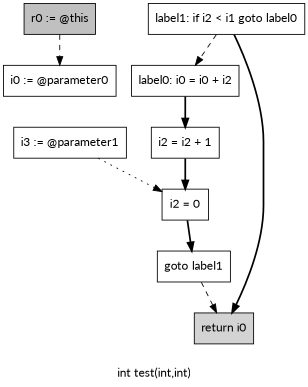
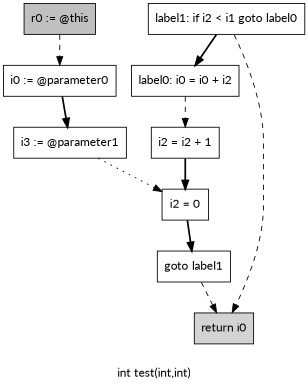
  digraph {
    fontname=Lato
    label="int test(int,int)"
    node [fontname=Lato shape=box]
    edge [fontname=Lato style=dashed]
    n1 [fillcolor=gray label="r0 := @this" style=filled]
    n2 [label="i0 := @parameter0"]
    n3 [label="i3 := @parameter1"]
    n4 [label="i2 = 0"]
    n5 [label="goto label1"]
    n6 [fillcolor=lightgray label="return i0" style=filled]
    n7 [label="label1: if i2 < i1 goto label0"]
    n8 [label="label0: i0 = i0 + i2"]
    n9 [label="i2 = i2 + 1"]
    n1 -> n2
+   n2 -> n3 [style=bold]
    n3 -> n4 [style=dotted]
    n4 -> n5 [style=bold]
    n5 -> n6
-   n7 -> n6 [style=bold]
-   n7 -> n8
-   n8 -> n9 [style=bold]
+   n7 -> n6
+   n7 -> n8 [style=bold]
+   n8 -> n9
    n9 -> n4 [style=bold]
  }
